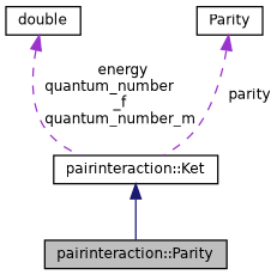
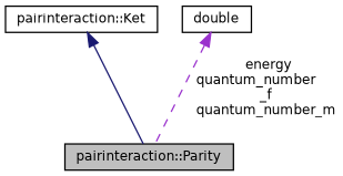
  digraph {
    node [color=black fontname=Helvetica fontsize=10 shape=record]
    edge [color=darkorchid3 dir=back fontname=Helvetica fontsize=10 labelfontname=Helvetica labelfontsize=10 style=dashed]
    n1 [fillcolor=grey75 fontcolor=black height=0.2 label="pairinteraction::Parity" style=filled width=0.4]
    n2 [height=0.2 label="pairinteraction::Ket" width=0.4]
    n3 [height=0.2 label=double width=0.4]
-   n4 [height=0.2 label=Parity width=0.4]
    n2 -> n1 [color=midnightblue style=solid]
-   n3 -> n2 [label=" energy\nquantum_number\l_f\nquantum_number_m"]
-   n4 -> n2 [label=" parity"]
+   n3 -> n1 [label=" energy\nquantum_number\l_f\nquantum_number_m"]
  }
